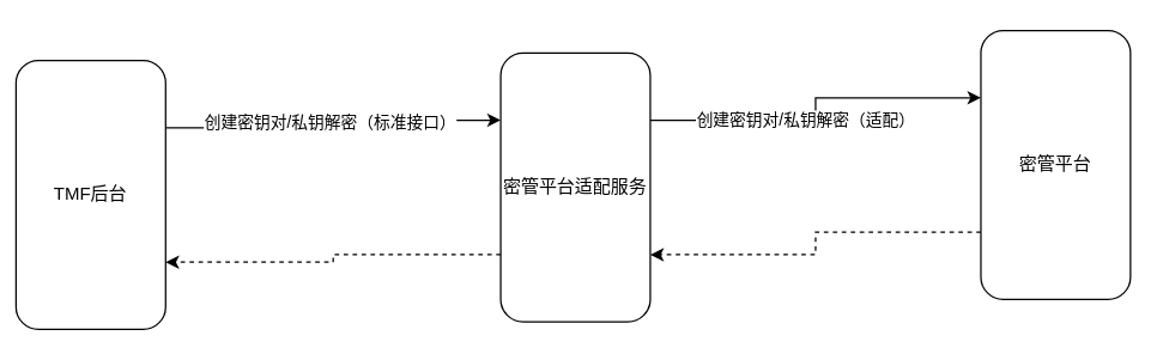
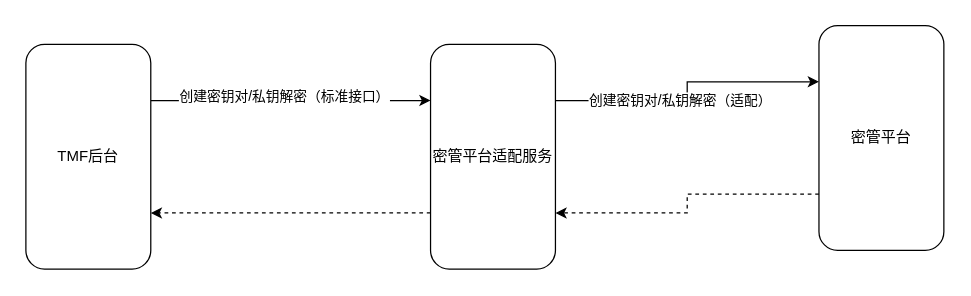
  <mxCell id="0" />
  <mxCell id="1" parent="0" />
  <mxCell id="2" style="edgeStyle=orthogonalEdgeStyle;rounded=0;orthogonalLoop=1;jettySize=auto;html=1;exitX=1;exitY=0.25;exitDx=0;exitDy=0;entryX=0;entryY=0.25;entryDx=0;entryDy=0;" edge="1" parent="1" source="4" target="8"><mxGeometry relative="1" as="geometry"><mxPoint x="190" y="80" as="targetPoint" /></mxGeometry></mxCell>
  <mxCell id="3" value="创建密钥对/私钥解密（标准接口）" style="edgeLabel;html=1;align=center;verticalAlign=middle;resizable=0;points=[];" vertex="1" connectable="0" parent="2"><mxGeometry x="-0.051" y="4" relative="1" as="geometry"><mxPoint as="offset" /></mxGeometry></mxCell>
- <mxCell id="4" value="TMF后台" style="rounded=1;whiteSpace=wrap;html=1;" vertex="1" parent="1"><mxGeometry x="10" y="40" width="100" height="180" as="geometry" /></mxCell>
+ <mxCell id="4" value="TMF后台" style="rounded=1;whiteSpace=wrap;html=1;" vertex="1" parent="1"><mxGeometry x="20" y="35" width="100" height="180" as="geometry" /></mxCell>
  <mxCell id="5" style="edgeStyle=orthogonalEdgeStyle;rounded=0;orthogonalLoop=1;jettySize=auto;html=1;exitX=1;exitY=0.25;exitDx=0;exitDy=0;entryX=0;entryY=0.25;entryDx=0;entryDy=0;" edge="1" parent="1" source="8" target="10"><mxGeometry relative="1" as="geometry" /></mxCell>
  <mxCell id="6" value="创建密钥对/私钥解密（适配）" style="edgeLabel;html=1;align=center;verticalAlign=middle;resizable=0;points=[];" vertex="1" connectable="0" parent="5"><mxGeometry x="-0.217" y="1" relative="1" as="geometry"><mxPoint x="11" as="offset" /></mxGeometry></mxCell>
  <mxCell id="7" style="edgeStyle=orthogonalEdgeStyle;rounded=0;orthogonalLoop=1;jettySize=auto;html=1;exitX=0;exitY=0.75;exitDx=0;exitDy=0;entryX=1;entryY=0.75;entryDx=0;entryDy=0;dashed=1;fontFamily=Helvetica;" edge="1" parent="1" source="8" target="4"><mxGeometry relative="1" as="geometry" /></mxCell>
- <mxCell id="8" value="密管平台适配服务" style="rounded=1;whiteSpace=wrap;html=1;" vertex="1" parent="1"><mxGeometry x="334" y="35" width="100" height="180" as="geometry" /></mxCell>
+ <mxCell id="8" value="密管平台适配服务" style="rounded=1;whiteSpace=wrap;html=1;" vertex="1" parent="1"><mxGeometry x="344" y="35" width="100" height="180" as="geometry" /></mxCell>
  <mxCell id="9" style="edgeStyle=orthogonalEdgeStyle;rounded=0;orthogonalLoop=1;jettySize=auto;html=1;exitX=0;exitY=0.75;exitDx=0;exitDy=0;entryX=1;entryY=0.75;entryDx=0;entryDy=0;fontFamily=Helvetica;dashed=1;" edge="1" parent="1" source="10" target="8"><mxGeometry relative="1" as="geometry" /></mxCell>
  <mxCell id="10" value="密管平台" style="rounded=1;whiteSpace=wrap;html=1;" vertex="1" parent="1"><mxGeometry x="655" y="20" width="100" height="180" as="geometry" /></mxCell>
